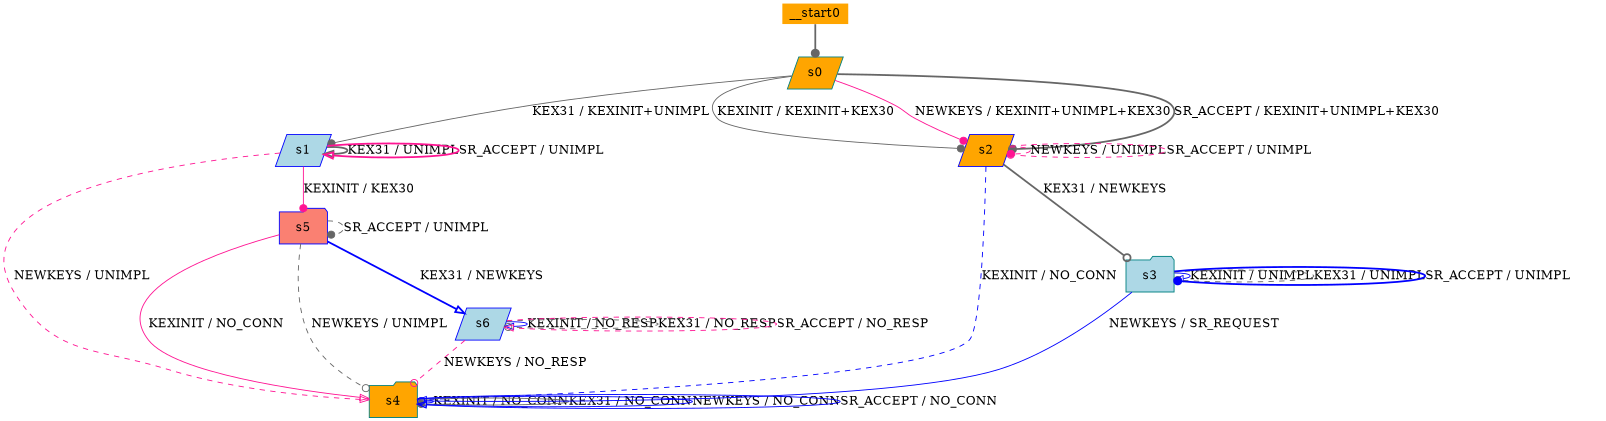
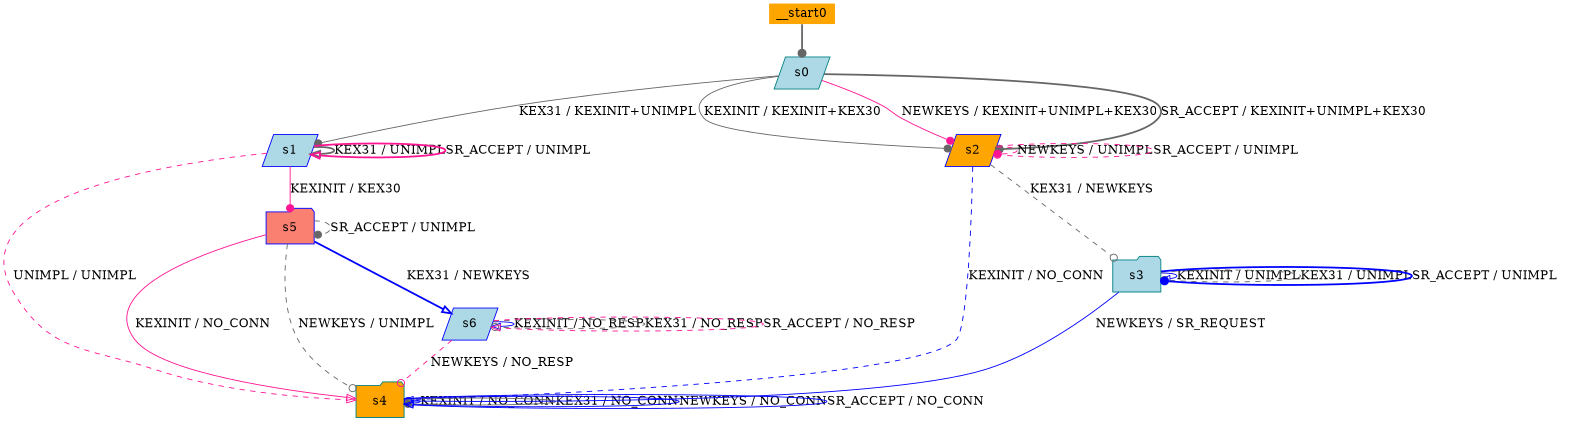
  digraph {
    node [color=teal fillcolor=orange shape=parallelogram style=filled]
    edge [arrowhead=onormal color=gray40 style=solid]
-   n1 [label=s0]
+   n1 [fillcolor=lightblue label=s0]
    n2 [color=blue fillcolor=lightblue label=s1]
    n3 [color=blue label=s2]
    n4 [label=s4 shape=folder]
    n5 [color=blue fillcolor=salmon label=s5 shape=folder]
    n6 [fillcolor=lightblue label=s3 shape=folder]
    n7 [color=blue fillcolor=lightblue label=s6]
    __start0 [height=0 shape=none width=0]
    n1 -> n2 [arrowhead=dot label="KEX31 / KEXINIT+UNIMPL"]
    n1 -> n3 [arrowhead=dot label="KEXINIT / KEXINIT+KEX30"]
    n1 -> n3 [arrowhead=dot color=deeppink label="NEWKEYS / KEXINIT+UNIMPL+KEX30"]
    n1 -> n3 [arrowhead=dot label="SR_ACCEPT / KEXINIT+UNIMPL+KEX30" style=bold]
    n2 -> n2 [label="KEX31 / UNIMPL" style=bold]
    n2 -> n2 [color=deeppink label="SR_ACCEPT / UNIMPL" style=bold]
-   n2 -> n4 [color=deeppink label="NEWKEYS / UNIMPL" style=dashed]
+   n2 -> n4 [color=deeppink label="UNIMPL / UNIMPL" style=dashed]
    n2 -> n5 [arrowhead=dot color=deeppink label="KEXINIT / KEX30"]
    n3 -> n3 [arrowhead=dot color=deeppink label="NEWKEYS / UNIMPL" style=dashed]
    n3 -> n3 [arrowhead=odot color=deeppink label="SR_ACCEPT / UNIMPL" style=dashed]
    n3 -> n4 [color=blue label="KEXINIT / NO_CONN" style=dashed]
-   n3 -> n6 [arrowhead=odot label="KEX31 / NEWKEYS" style=bold]
+   n3 -> n6 [arrowhead=odot label="KEX31 / NEWKEYS" style=dashed]
    n4 -> n4 [color=blue label="KEXINIT / NO_CONN"]
    n4 -> n4 [arrowhead=dot label="KEX31 / NO_CONN"]
    n4 -> n4 [color=blue label="NEWKEYS / NO_CONN"]
    n4 -> n4 [color=blue label="SR_ACCEPT / NO_CONN"]
    n5 -> n4 [color=deeppink label="KEXINIT / NO_CONN"]
    n5 -> n4 [arrowhead=odot label="NEWKEYS / UNIMPL" style=dashed]
    n5 -> n5 [arrowhead=dot label="SR_ACCEPT / UNIMPL" style=dashed]
    n5 -> n7 [color=blue label="KEX31 / NEWKEYS" style=bold]
    n6 -> n4 [arrowhead=odot color=blue label="NEWKEYS / SR_REQUEST"]
    n6 -> n6 [color=blue label="KEXINIT / UNIMPL"]
    n6 -> n6 [arrowhead=odot label="KEX31 / UNIMPL" style=dashed]
    n6 -> n6 [arrowhead=dot color=blue label="SR_ACCEPT / UNIMPL" style=bold]
    n7 -> n4 [arrowhead=odot color=deeppink label="NEWKEYS / NO_RESP" style=dashed]
    n7 -> n7 [color=blue label="KEXINIT / NO_RESP"]
    n7 -> n7 [arrowhead=odot label="KEX31 / NO_RESP" style=dashed]
    n7 -> n7 [color=deeppink label="SR_ACCEPT / NO_RESP" style=dashed]
    __start0 -> n1 [arrowhead=dot style=bold]
  }
